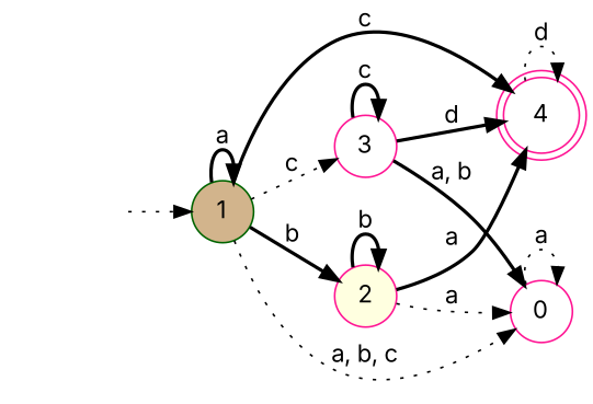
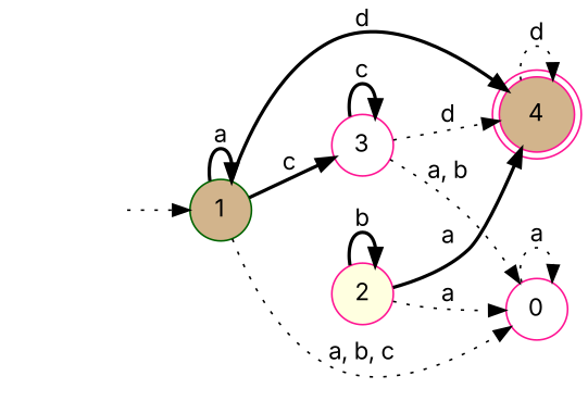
  digraph {
    fontname=Inter
    rankdir=LR
    node [color=deeppink fillcolor=tan fontname=Inter shape=circle style=filled]
    edge [fontname=Inter style=bold]
-   4 [fillcolor=white shape=doublecircle]
+   4 [shape=doublecircle]
    0 [fillcolor=white]
    fake0 [style=invisible color="" fillcolor=""]
    1 [color=darkgreen]
    2 [fillcolor=lightyellow]
    3 [fillcolor=white]
    4 -> 4 [label=d style=dotted]
    0 -> 0 [label=a style=dotted]
    fake0 -> 1 [style=dotted]
-   1 -> 4 [label=c]
+   1 -> 4 [label=d]
    1 -> 0 [label="a, b, c" style=dotted]
    1 -> 1 [label=a]
-   1 -> 2 [label=b]
-   1 -> 3 [label=c style=dotted]
+   1 -> 3 [label=c]
    2 -> 4 [label=a]
    2 -> 0 [label=a style=dotted]
    2 -> 2 [label=b]
-   3 -> 4 [label=d]
-   3 -> 0 [label="a, b"]
+   3 -> 4 [label=d style=dotted]
+   3 -> 0 [label="a, b" style=dotted]
    3 -> 3 [label=c]
  }
